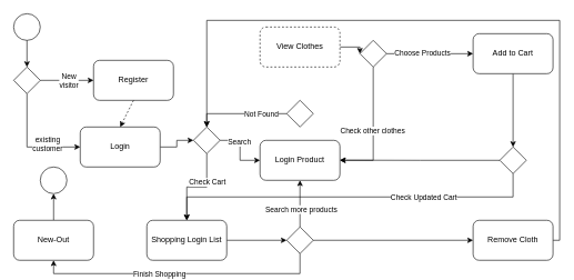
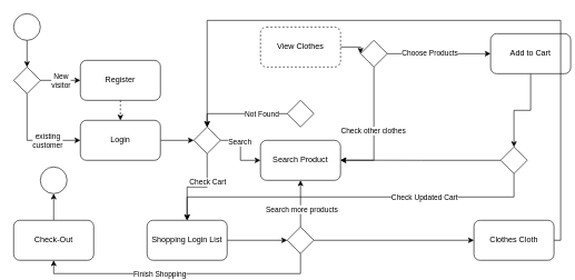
  <mxCell id="0" />
  <mxCell id="1" parent="0" />
  <mxCell id="2" value="" style="ellipse;whiteSpace=wrap;html=1;aspect=fixed;" vertex="1" parent="1"><mxGeometry y="20" width="40" height="40" as="geometry" x="20" /></mxCell>
  <mxCell id="3" style="edgeStyle=orthogonalEdgeStyle;rounded=0;orthogonalLoop=1;jettySize=auto;html=1;exitX=0.5;exitY=1;exitDx=0;exitDy=0;entryX=0;entryY=0.5;entryDx=0;entryDy=0;" edge="1" parent="1" source="5" target="8"><mxGeometry relative="1" as="geometry" /></mxCell>
  <mxCell id="4" value="existing&lt;br&gt;customer" style="edgeLabel;html=1;align=center;verticalAlign=middle;resizable=0;points=[];" vertex="1" connectable="0" parent="3"><mxGeometry x="-0.089" relative="1" as="geometry"><mxPoint x="30" y="2" as="offset" /></mxGeometry></mxCell>
  <mxCell id="5" value="" style="rhombus;whiteSpace=wrap;html=1;" vertex="1" parent="1"><mxGeometry y="100" width="40" height="40" as="geometry" x="20" /></mxCell>
- <mxCell id="6" value="Register" style="rounded=1;whiteSpace=wrap;html=1;" vertex="1" parent="1"><mxGeometry x="140" y="90" width="120" height="60" as="geometry" /></mxCell>
+ <mxCell id="6" value="Register" style="rounded=1;whiteSpace=wrap;html=1;" vertex="1" parent="1"><mxGeometry x="120" y="90" width="120" height="60" as="geometry" /></mxCell>
  <mxCell id="7" style="edgeStyle=orthogonalEdgeStyle;rounded=0;orthogonalLoop=1;jettySize=auto;html=1;exitX=1;exitY=0.5;exitDx=0;exitDy=0;entryX=0;entryY=0.5;entryDx=0;entryDy=0;" edge="1" parent="1" source="8" target="17"><mxGeometry relative="1" as="geometry" /></mxCell>
- <mxCell id="8" value="Login" style="rounded=1;whiteSpace=wrap;html=1;" vertex="1" parent="1"><mxGeometry x="120" y="190" width="120" height="60" as="geometry" /></mxCell>
+ <mxCell id="8" value="Login" style="rounded=1;whiteSpace=wrap;html=1;" vertex="1" parent="1"><mxGeometry x="120" y="180" width="120" height="60" as="geometry" /></mxCell>
  <mxCell id="9" value="" style="endArrow=classic;html=1;rounded=0;exitX=0.5;exitY=1;exitDx=0;exitDy=0;entryX=0.5;entryY=0;entryDx=0;entryDy=0;" edge="1" parent="1" source="2" target="5"><mxGeometry width="50" height="50" relative="1" as="geometry"><mxPoint x="270" y="370" as="sourcePoint" /><mxPoint x="320" y="320" as="targetPoint" /></mxGeometry></mxCell>
  <mxCell id="10" value="" style="endArrow=classic;html=1;rounded=0;exitX=1;exitY=0.5;exitDx=0;exitDy=0;entryX=0;entryY=0.5;entryDx=0;entryDy=0;" edge="1" parent="1" source="5" target="6"><mxGeometry width="50" height="50" relative="1" as="geometry"><mxPoint x="90" y="140" as="sourcePoint" /><mxPoint x="90" y="180" as="targetPoint" /><Array as="points"><mxPoint x="100" y="120" /></Array></mxGeometry></mxCell>
  <mxCell id="11" value="New&lt;br&gt;visitor" style="edgeLabel;html=1;align=center;verticalAlign=middle;resizable=0;points=[];" vertex="1" connectable="0" parent="10"><mxGeometry x="0.203" y="3" relative="1" as="geometry"><mxPoint x="-6" y="3" as="offset" /></mxGeometry></mxCell>
  <mxCell id="12" value="" style="endArrow=classic;html=1;rounded=0;exitX=0.5;exitY=1;exitDx=0;exitDy=0;entryX=0.5;entryY=0;entryDx=0;entryDy=0;dashed=1;" edge="1" parent="1" source="6" target="8"><mxGeometry width="50" height="50" relative="1" as="geometry"><mxPoint x="270" y="360" as="sourcePoint" /><mxPoint x="320" y="310" as="targetPoint" /></mxGeometry></mxCell>
  <mxCell id="13" style="edgeStyle=orthogonalEdgeStyle;rounded=0;orthogonalLoop=1;jettySize=auto;html=1;exitX=1;exitY=0.5;exitDx=0;exitDy=0;entryX=0;entryY=0.5;entryDx=0;entryDy=0;" edge="1" parent="1" source="17" target="18"><mxGeometry relative="1" as="geometry" /></mxCell>
  <mxCell id="14" value="Search" style="edgeLabel;html=1;align=center;verticalAlign=middle;resizable=0;points=[];" vertex="1" connectable="0" parent="13"><mxGeometry x="-0.38" y="-2" relative="1" as="geometry"><mxPoint as="offset" /></mxGeometry></mxCell>
  <mxCell id="15" style="edgeStyle=orthogonalEdgeStyle;rounded=0;orthogonalLoop=1;jettySize=auto;html=1;exitX=0.5;exitY=1;exitDx=0;exitDy=0;entryX=0.5;entryY=0;entryDx=0;entryDy=0;" edge="1" parent="1" source="17" target="39"><mxGeometry relative="1" as="geometry" /></mxCell>
  <mxCell id="16" value="Check Cart" style="edgeLabel;html=1;align=center;verticalAlign=middle;resizable=0;points=[];" vertex="1" connectable="0" parent="15"><mxGeometry x="-0.349" relative="1" as="geometry"><mxPoint as="offset" /></mxGeometry></mxCell>
  <mxCell id="17" value="" style="rhombus;whiteSpace=wrap;html=1;" vertex="1" parent="1"><mxGeometry x="290" y="190" width="40" height="40" as="geometry" /></mxCell>
- <mxCell id="18" value="Login Product" style="rounded=1;whiteSpace=wrap;html=1;" vertex="1" parent="1"><mxGeometry x="390" y="210" width="120" height="60" as="geometry" /></mxCell>
+ <mxCell id="18" value="Search Product" style="rounded=1;whiteSpace=wrap;html=1;" vertex="1" parent="1"><mxGeometry x="390" y="210" width="120" height="60" as="geometry" /></mxCell>
  <mxCell id="19" style="edgeStyle=orthogonalEdgeStyle;rounded=0;orthogonalLoop=1;jettySize=auto;html=1;exitX=1;exitY=0.5;exitDx=0;exitDy=0;entryX=0;entryY=0.5;entryDx=0;entryDy=0;" edge="1" parent="1" source="20" target="28"><mxGeometry relative="1" as="geometry" /></mxCell>
  <mxCell id="20" value="View Clothes" style="rounded=1;whiteSpace=wrap;html=1;dashed=1;" vertex="1" parent="1"><mxGeometry x="390" y="40" width="120" height="60" as="geometry" /></mxCell>
  <mxCell id="21" style="edgeStyle=orthogonalEdgeStyle;rounded=0;orthogonalLoop=1;jettySize=auto;html=1;exitX=0;exitY=0.5;exitDx=0;exitDy=0;entryX=0.5;entryY=0;entryDx=0;entryDy=0;" edge="1" parent="1" source="23" target="17"><mxGeometry relative="1" as="geometry" /></mxCell>
  <mxCell id="22" value="Not Found" style="edgeLabel;html=1;align=center;verticalAlign=middle;resizable=0;points=[];" vertex="1" connectable="0" parent="21"><mxGeometry x="-0.45" relative="1" as="geometry"><mxPoint as="offset" /></mxGeometry></mxCell>
  <mxCell id="23" value="" style="rhombus;whiteSpace=wrap;html=1;" vertex="1" parent="1"><mxGeometry x="430" y="150" width="40" height="40" as="geometry" /></mxCell>
  <mxCell id="24" style="edgeStyle=orthogonalEdgeStyle;rounded=0;orthogonalLoop=1;jettySize=auto;html=1;exitX=0.5;exitY=1;exitDx=0;exitDy=0;entryX=1;entryY=0.5;entryDx=0;entryDy=0;" edge="1" parent="1" source="28" target="18"><mxGeometry relative="1" as="geometry" /></mxCell>
  <mxCell id="25" value="Check other clothes" style="edgeLabel;html=1;align=center;verticalAlign=middle;resizable=0;points=[];" vertex="1" connectable="0" parent="24"><mxGeometry x="0.003" y="-2" relative="1" as="geometry"><mxPoint as="offset" /></mxGeometry></mxCell>
  <mxCell id="26" style="edgeStyle=orthogonalEdgeStyle;rounded=0;orthogonalLoop=1;jettySize=auto;html=1;exitX=1;exitY=0.5;exitDx=0;exitDy=0;entryX=0;entryY=0.5;entryDx=0;entryDy=0;" edge="1" parent="1" source="28" target="30"><mxGeometry relative="1" as="geometry" /></mxCell>
  <mxCell id="27" value="Choose Products" style="edgeLabel;html=1;align=center;verticalAlign=middle;resizable=0;points=[];" vertex="1" connectable="0" parent="26"><mxGeometry x="-0.182" y="1" relative="1" as="geometry"><mxPoint as="offset" /></mxGeometry></mxCell>
  <mxCell id="28" value="" style="rhombus;whiteSpace=wrap;html=1;" vertex="1" parent="1"><mxGeometry x="540" y="60" width="40" height="40" as="geometry" /></mxCell>
  <mxCell id="29" style="edgeStyle=orthogonalEdgeStyle;rounded=0;orthogonalLoop=1;jettySize=auto;html=1;exitX=0.5;exitY=1;exitDx=0;exitDy=0;entryX=0.5;entryY=0;entryDx=0;entryDy=0;" edge="1" parent="1" source="30" target="34"><mxGeometry relative="1" as="geometry" /></mxCell>
- <mxCell id="30" value="Add to Cart" style="rounded=1;whiteSpace=wrap;html=1;" vertex="1" parent="1"><mxGeometry x="710" width="120" height="60" as="geometry" y="50" /></mxCell>
+ <mxCell id="30" value="Add to Cart" style="rounded=1;whiteSpace=wrap;html=1;" vertex="1" parent="1"><mxGeometry x="735" y="50" width="120" height="60" as="geometry" /></mxCell>
  <mxCell id="31" style="edgeStyle=orthogonalEdgeStyle;rounded=0;orthogonalLoop=1;jettySize=auto;html=1;exitX=0;exitY=0.5;exitDx=0;exitDy=0;" edge="1" parent="1" source="34"><mxGeometry relative="1" as="geometry"><mxPoint x="510" y="239.765" as="targetPoint" /></mxGeometry></mxCell>
  <mxCell id="32" style="edgeStyle=orthogonalEdgeStyle;rounded=0;orthogonalLoop=1;jettySize=auto;html=1;exitX=0.5;exitY=1;exitDx=0;exitDy=0;entryX=0.5;entryY=0;entryDx=0;entryDy=0;" edge="1" parent="1" source="34" target="39"><mxGeometry relative="1" as="geometry" /></mxCell>
  <mxCell id="33" value="Check Updated Cart" style="edgeLabel;html=1;align=center;verticalAlign=middle;resizable=0;points=[];" vertex="1" connectable="0" parent="32"><mxGeometry x="-0.392" relative="1" as="geometry"><mxPoint as="offset" /></mxGeometry></mxCell>
  <mxCell id="34" value="" style="rhombus;whiteSpace=wrap;html=1;" vertex="1" parent="1"><mxGeometry x="750" y="220" width="40" height="40" as="geometry" /></mxCell>
  <mxCell id="35" value="" style="ellipse;whiteSpace=wrap;html=1;aspect=fixed;" vertex="1" parent="1"><mxGeometry x="60" y="250" width="40" height="40" as="geometry" /></mxCell>
  <mxCell id="36" style="edgeStyle=orthogonalEdgeStyle;rounded=0;orthogonalLoop=1;jettySize=auto;html=1;exitX=0.5;exitY=0;exitDx=0;exitDy=0;entryX=0.5;entryY=1;entryDx=0;entryDy=0;" edge="1" parent="1" source="37" target="35"><mxGeometry relative="1" as="geometry" /></mxCell>
- <mxCell id="37" value="New-Out" style="rounded=1;whiteSpace=wrap;html=1;" vertex="1" parent="1"><mxGeometry y="330" width="120" height="60" as="geometry" x="20" /></mxCell>
+ <mxCell id="37" value="Check-Out" style="rounded=1;whiteSpace=wrap;html=1;" vertex="1" parent="1"><mxGeometry y="330" width="120" height="60" as="geometry" x="20" /></mxCell>
  <mxCell id="38" style="edgeStyle=orthogonalEdgeStyle;rounded=0;orthogonalLoop=1;jettySize=auto;html=1;exitX=1;exitY=0.5;exitDx=0;exitDy=0;entryX=0;entryY=0.5;entryDx=0;entryDy=0;" edge="1" parent="1" source="39" target="47"><mxGeometry relative="1" as="geometry" /></mxCell>
  <mxCell id="39" value="Shopping Login List" style="rounded=1;whiteSpace=wrap;html=1;" vertex="1" parent="1"><mxGeometry x="220" y="330" width="120" height="60" as="geometry" /></mxCell>
  <mxCell id="40" style="edgeStyle=orthogonalEdgeStyle;rounded=0;orthogonalLoop=1;jettySize=auto;html=1;exitX=1;exitY=0.5;exitDx=0;exitDy=0;entryX=0.5;entryY=0;entryDx=0;entryDy=0;" edge="1" parent="1" source="41" target="17"><mxGeometry relative="1" as="geometry"><Array as="points"><mxPoint x="840" y="360" /><mxPoint x="840" y="30" /><mxPoint x="310" y="30" /></Array></mxGeometry></mxCell>
- <mxCell id="41" value="Remove Cloth" style="rounded=1;whiteSpace=wrap;html=1;" vertex="1" parent="1"><mxGeometry x="710" y="330" width="120" height="60" as="geometry" /></mxCell>
+ <mxCell id="41" value="Clothes Cloth" style="rounded=1;whiteSpace=wrap;html=1;" vertex="1" parent="1"><mxGeometry x="710" y="330" width="120" height="60" as="geometry" /></mxCell>
  <mxCell id="42" style="edgeStyle=orthogonalEdgeStyle;rounded=0;orthogonalLoop=1;jettySize=auto;html=1;exitX=0.5;exitY=1;exitDx=0;exitDy=0;entryX=0.5;entryY=1;entryDx=0;entryDy=0;" edge="1" parent="1" source="47" target="37"><mxGeometry relative="1" as="geometry" /></mxCell>
  <mxCell id="43" value="Finish Shopping" style="edgeLabel;html=1;align=center;verticalAlign=middle;resizable=0;points=[];" vertex="1" connectable="0" parent="42"><mxGeometry x="0.153" relative="1" as="geometry"><mxPoint as="offset" /></mxGeometry></mxCell>
  <mxCell id="44" style="edgeStyle=orthogonalEdgeStyle;rounded=0;orthogonalLoop=1;jettySize=auto;html=1;exitX=0.5;exitY=0;exitDx=0;exitDy=0;entryX=0.5;entryY=1;entryDx=0;entryDy=0;" edge="1" parent="1" source="47" target="18"><mxGeometry relative="1" as="geometry" /></mxCell>
  <mxCell id="45" value="Search more products" style="edgeLabel;html=1;align=center;verticalAlign=middle;resizable=0;points=[];" vertex="1" connectable="0" parent="44"><mxGeometry x="-0.231" y="-1" relative="1" as="geometry"><mxPoint as="offset" /></mxGeometry></mxCell>
  <mxCell id="46" style="edgeStyle=orthogonalEdgeStyle;rounded=0;orthogonalLoop=1;jettySize=auto;html=1;exitX=1;exitY=0.5;exitDx=0;exitDy=0;entryX=0;entryY=0.5;entryDx=0;entryDy=0;" edge="1" parent="1" source="47" target="41"><mxGeometry relative="1" as="geometry" /></mxCell>
  <mxCell id="47" value="" style="rhombus;whiteSpace=wrap;html=1;" vertex="1" parent="1"><mxGeometry x="430" y="340" width="40" height="40" as="geometry" /></mxCell>
